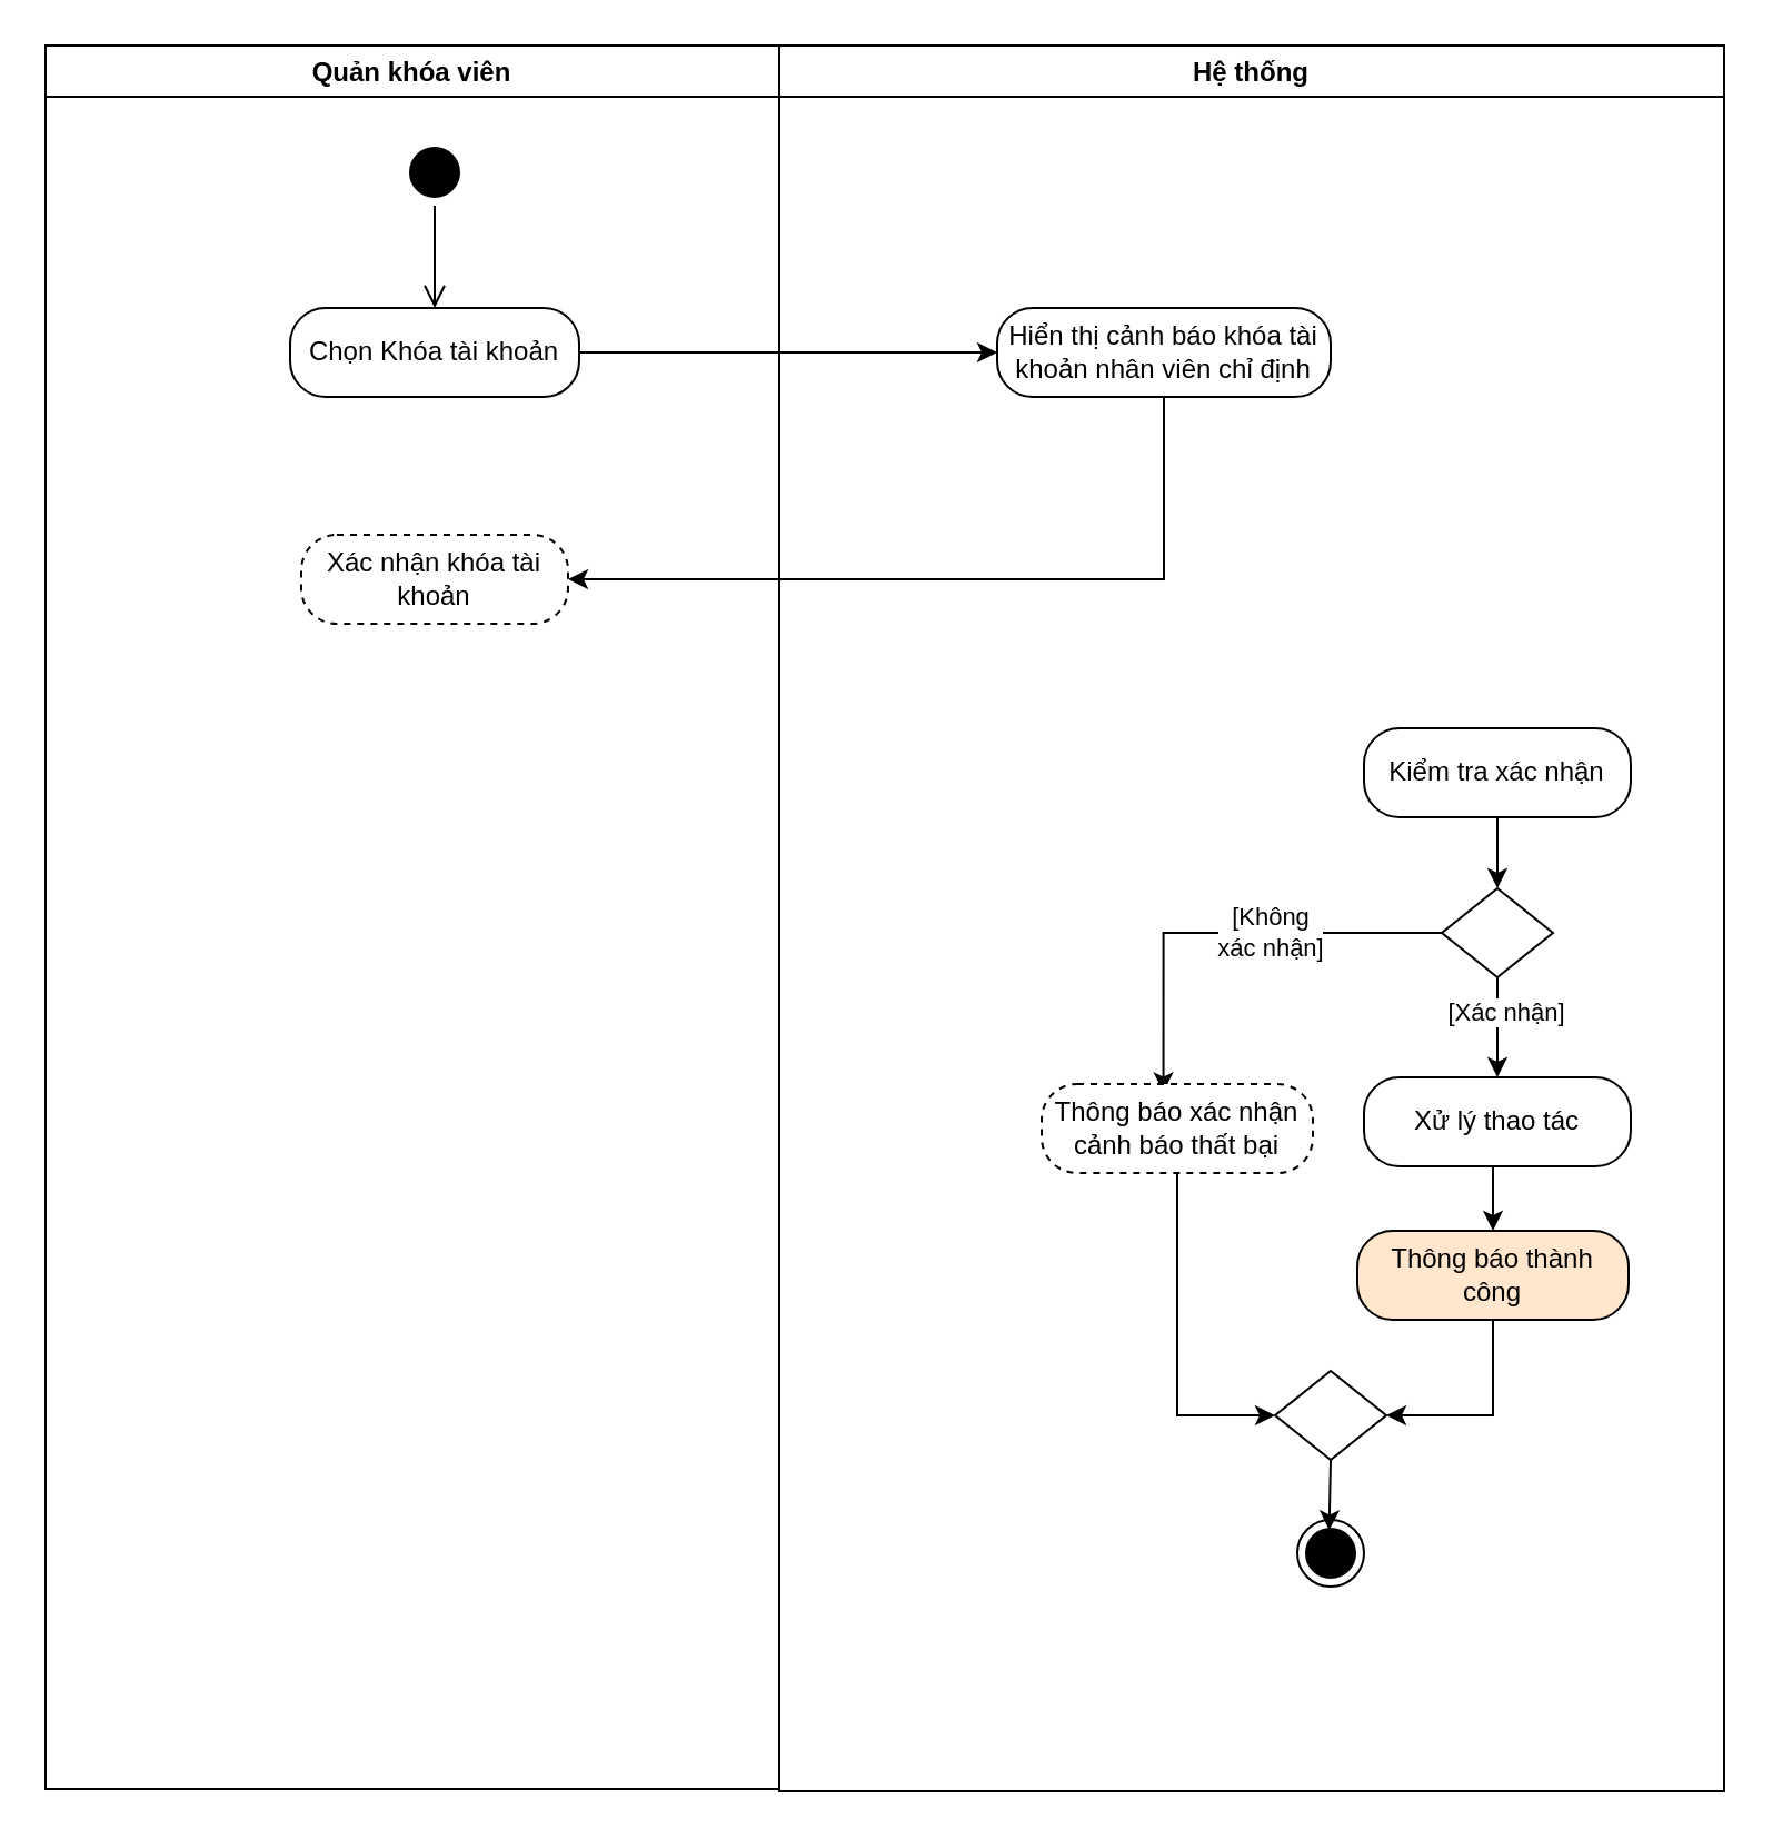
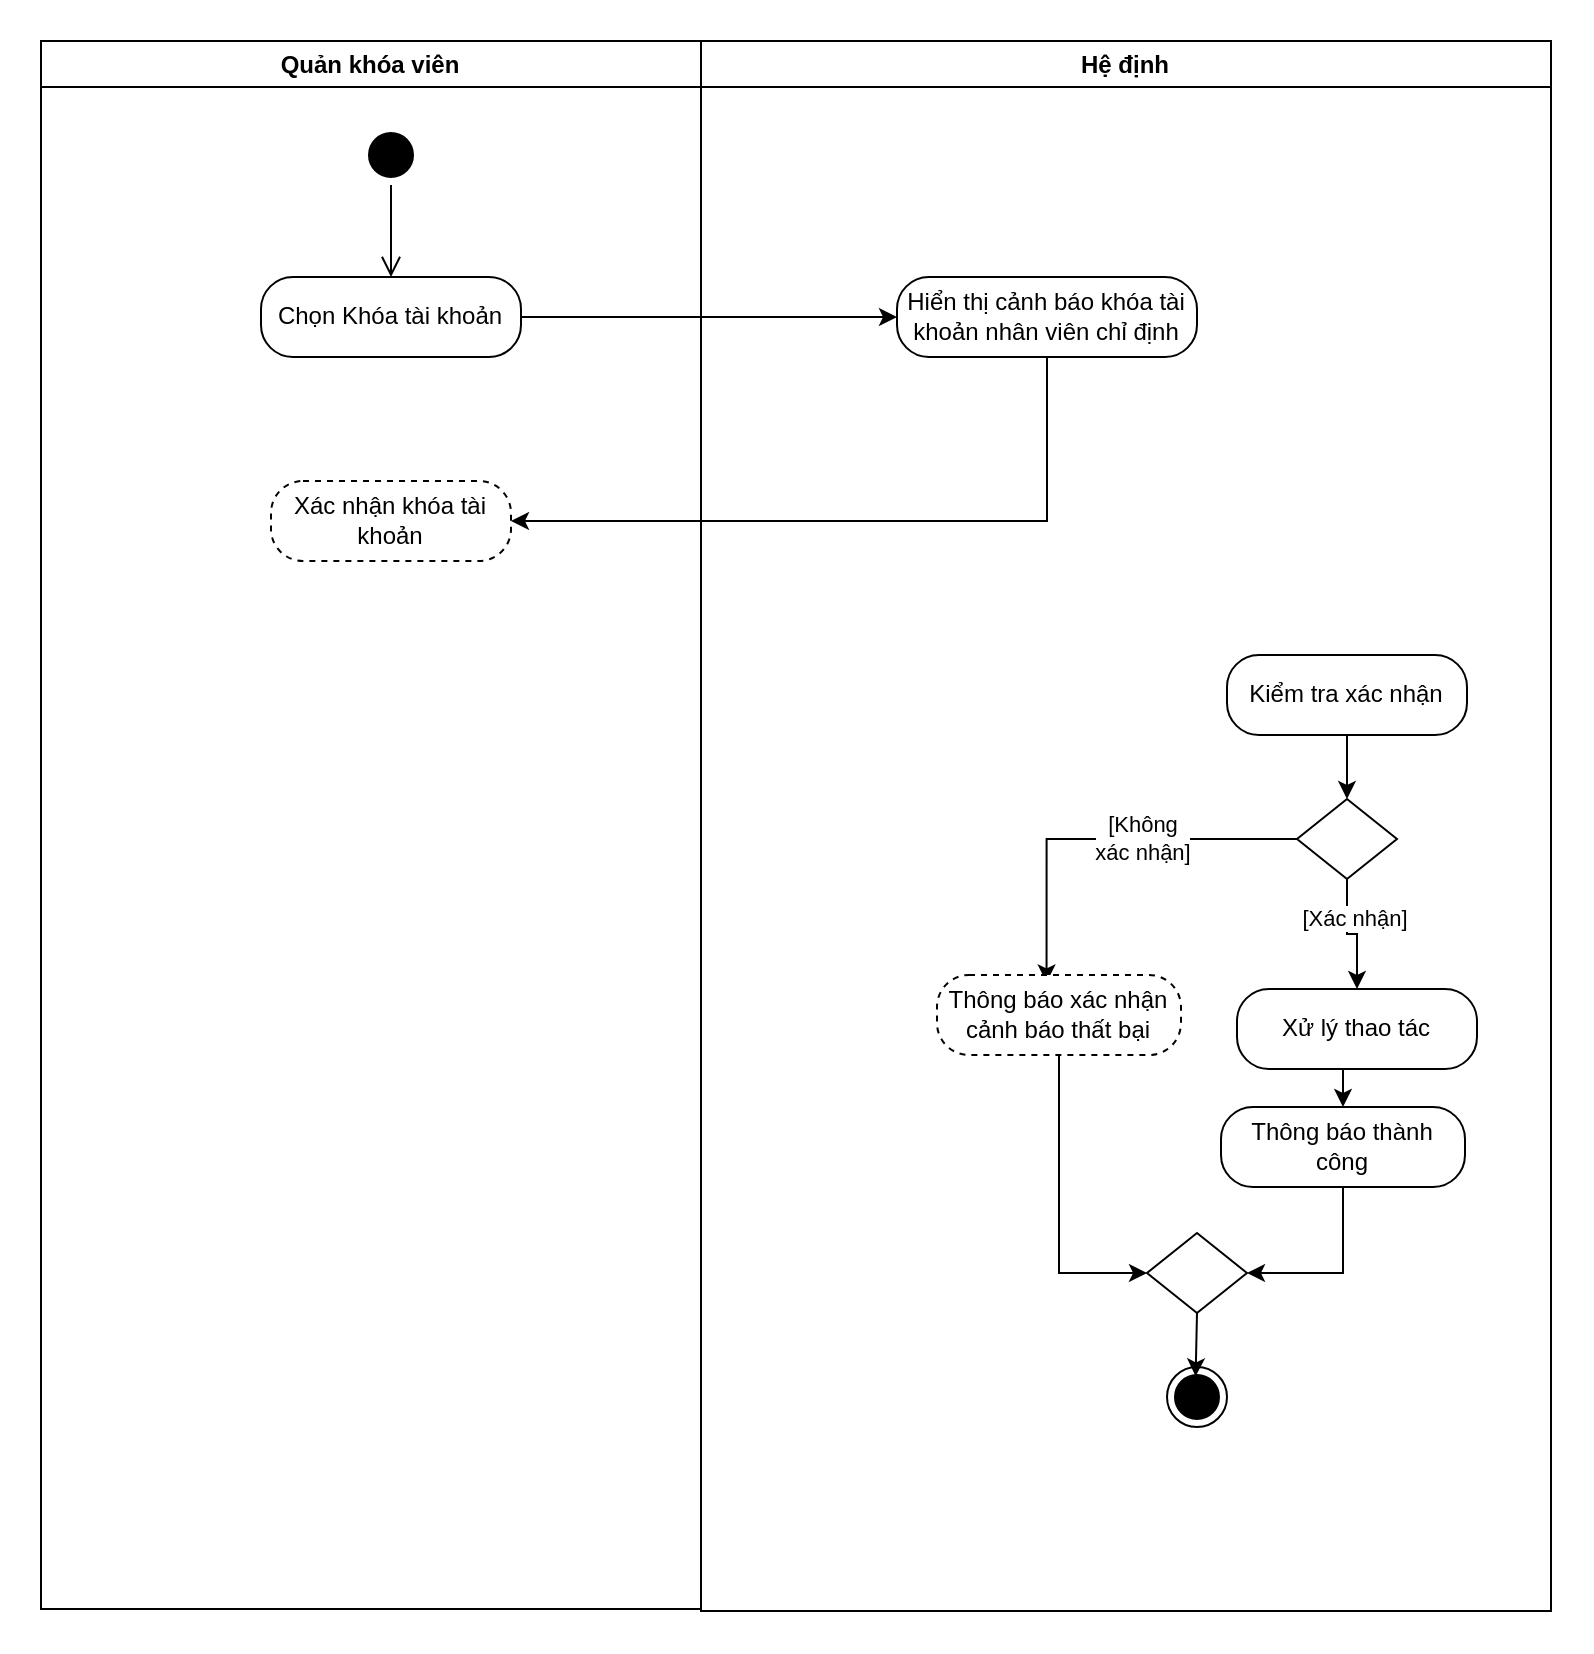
  <mxCell id="0" />
  <mxCell id="1" parent="0" />
- <mxCell id="2" value="Hệ thống" style="swimlane;startSize=23;" vertex="1" parent="1"><mxGeometry x="350" y="20" width="425" height="785" as="geometry" /></mxCell>
+ <mxCell id="2" value="Hệ định" style="swimlane;startSize=23;" vertex="1" parent="1"><mxGeometry x="350" y="20" width="425" height="785" as="geometry" /></mxCell>
  <mxCell id="3" value="Hiển thị cảnh báo khóa tài khoản nhân viên chỉ định" style="rounded=1;whiteSpace=wrap;html=1;arcSize=40;fontColor=#000000;fillColor=#FFFFFF;strokeColor=#000000;" vertex="1" parent="2"><mxGeometry x="98" y="118" width="150" height="40" as="geometry" /></mxCell>
  <mxCell id="4" style="edgeStyle=orthogonalEdgeStyle;rounded=0;orthogonalLoop=1;jettySize=auto;html=1;exitX=0.5;exitY=1;exitDx=0;exitDy=0;" edge="1" parent="2" source="8" target="11"><mxGeometry relative="1" as="geometry"><mxPoint x="445" y="810" as="targetPoint" /></mxGeometry></mxCell>
  <mxCell id="5" value="[Xác nhận]" style="edgeLabel;html=1;align=center;verticalAlign=middle;resizable=0;points=[];" vertex="1" connectable="0" parent="4"><mxGeometry x="-0.352" y="3" relative="1" as="geometry"><mxPoint as="offset" /></mxGeometry></mxCell>
  <mxCell id="6" style="edgeStyle=orthogonalEdgeStyle;rounded=0;orthogonalLoop=1;jettySize=auto;html=1;exitX=0;exitY=0.5;exitDx=0;exitDy=0;entryX=0.449;entryY=0.093;entryDx=0;entryDy=0;entryPerimeter=0;" edge="1" parent="2" source="8" target="17"><mxGeometry relative="1" as="geometry"><mxPoint x="174" y="461" as="targetPoint" /></mxGeometry></mxCell>
  <mxCell id="7" value="[Không&lt;div&gt;xác nhận]&lt;/div&gt;" style="edgeLabel;html=1;align=center;verticalAlign=middle;resizable=0;points=[];" vertex="1" connectable="0" parent="6"><mxGeometry x="-0.207" y="-1" relative="1" as="geometry"><mxPoint as="offset" /></mxGeometry></mxCell>
  <mxCell id="8" value="" style="rhombus;whiteSpace=wrap;html=1;" vertex="1" parent="2"><mxGeometry x="298" y="379" width="50" height="40" as="geometry" /></mxCell>
  <mxCell id="9" value="" style="ellipse;html=1;shape=endState;fillColor=#000000;strokeColor=#000000;" vertex="1" parent="2"><mxGeometry x="233" y="663" width="30" height="30" as="geometry" /></mxCell>
  <mxCell id="10" style="edgeStyle=orthogonalEdgeStyle;shape=connector;rounded=0;orthogonalLoop=1;jettySize=auto;html=1;exitX=0.5;exitY=1;exitDx=0;exitDy=0;entryX=0.5;entryY=0;entryDx=0;entryDy=0;strokeColor=default;align=center;verticalAlign=middle;fontFamily=Helvetica;fontSize=11;fontColor=default;labelBackgroundColor=default;startFill=0;endArrow=classic;endFill=1;" edge="1" parent="2" source="11" target="13"><mxGeometry relative="1" as="geometry"><mxPoint x="201" y="524" as="targetPoint" /></mxGeometry></mxCell>
- <mxCell id="11" value="Xử lý thao tác" style="rounded=1;whiteSpace=wrap;html=1;arcSize=40;fontColor=#000000;fillColor=#FFFFFF;strokeColor=#000000;" vertex="1" parent="2"><mxGeometry x="263" y="464" width="120" height="40" as="geometry" /></mxCell>
+ <mxCell id="11" value="Xử lý thao tác" style="rounded=1;whiteSpace=wrap;html=1;arcSize=40;fontColor=#000000;fillColor=#FFFFFF;strokeColor=#000000;" vertex="1" parent="2"><mxGeometry x="268" y="474" width="120" height="40" as="geometry" /></mxCell>
  <mxCell id="12" style="edgeStyle=orthogonalEdgeStyle;rounded=0;orthogonalLoop=1;jettySize=auto;html=1;exitX=0.5;exitY=1;exitDx=0;exitDy=0;entryX=1;entryY=0.5;entryDx=0;entryDy=0;" edge="1" parent="2" source="13" target="18"><mxGeometry relative="1" as="geometry" /></mxCell>
- <mxCell id="13" value="Thông báo thành công" style="rounded=1;whiteSpace=wrap;html=1;arcSize=40;fontColor=#000000;fillColor=#ffe6cc;strokeColor=#000000;" vertex="1" parent="2"><mxGeometry x="260" y="533" width="122" height="40" as="geometry" /></mxCell>
+ <mxCell id="13" value="Thông báo thành công" style="rounded=1;whiteSpace=wrap;html=1;arcSize=40;fontColor=#000000;fillColor=#FFFFFF;strokeColor=#000000;" vertex="1" parent="2"><mxGeometry x="260" y="533" width="122" height="40" as="geometry" /></mxCell>
  <mxCell id="14" style="edgeStyle=orthogonalEdgeStyle;rounded=0;orthogonalLoop=1;jettySize=auto;html=1;exitX=0.5;exitY=1;exitDx=0;exitDy=0;" edge="1" parent="2" source="15" target="8"><mxGeometry relative="1" as="geometry" /></mxCell>
  <mxCell id="15" value="Kiểm tra xác nhận" style="rounded=1;whiteSpace=wrap;html=1;arcSize=40;fontColor=#000000;fillColor=#FFFFFF;strokeColor=#000000;" vertex="1" parent="2"><mxGeometry x="263" y="307" width="120" height="40" as="geometry" /></mxCell>
  <mxCell id="16" style="edgeStyle=orthogonalEdgeStyle;rounded=0;orthogonalLoop=1;jettySize=auto;html=1;exitX=0.5;exitY=1;exitDx=0;exitDy=0;entryX=0;entryY=0.5;entryDx=0;entryDy=0;" edge="1" parent="2" source="17" target="18"><mxGeometry relative="1" as="geometry" /></mxCell>
  <mxCell id="17" value="Thông báo xác nhận cảnh báo thất bại" style="rounded=1;whiteSpace=wrap;html=1;arcSize=40;fontColor=#000000;fillColor=#FFFFFF;strokeColor=#000000;dashed=1;" vertex="1" parent="2"><mxGeometry x="118" y="467" width="122" height="40" as="geometry" /></mxCell>
  <mxCell id="18" value="" style="rhombus;whiteSpace=wrap;html=1;" vertex="1" parent="2"><mxGeometry x="223" y="596" width="50" height="40" as="geometry" /></mxCell>
  <mxCell id="19" style="edgeStyle=orthogonalEdgeStyle;rounded=0;orthogonalLoop=1;jettySize=auto;html=1;exitX=0.5;exitY=1;exitDx=0;exitDy=0;entryX=0.477;entryY=0.156;entryDx=0;entryDy=0;entryPerimeter=0;" edge="1" parent="2" source="18" target="9"><mxGeometry relative="1" as="geometry" /></mxCell>
  <mxCell id="20" value="Quản khóa viên" style="swimlane;startSize=23;" vertex="1" parent="1"><mxGeometry x="20" y="20" width="330" height="784" as="geometry" /></mxCell>
  <mxCell id="21" value="Chọn Khóa tài khoản" style="rounded=1;whiteSpace=wrap;html=1;arcSize=40;fontColor=#000000;fillColor=#FFFFFF;strokeColor=#000000;" vertex="1" parent="20"><mxGeometry x="110" y="118" width="130" height="40" as="geometry" /></mxCell>
  <mxCell id="22" value="" style="ellipse;html=1;shape=startState;fillColor=#000000;strokeColor=#000000;" vertex="1" parent="20"><mxGeometry x="160" y="42" width="30" height="30" as="geometry" /></mxCell>
  <mxCell id="23" value="" style="edgeStyle=orthogonalEdgeStyle;html=1;verticalAlign=bottom;endArrow=open;endSize=8;strokeColor=#000000;rounded=0;entryX=0.5;entryY=0;entryDx=0;entryDy=0;" edge="1" parent="20" source="22" target="21"><mxGeometry relative="1" as="geometry"><mxPoint x="90" y="130" as="targetPoint" /></mxGeometry></mxCell>
  <mxCell id="24" value="Xác nhận khóa tài khoản" style="rounded=1;whiteSpace=wrap;html=1;arcSize=40;fontColor=#000000;fillColor=#FFFFFF;strokeColor=#000000;dashed=1;" vertex="1" parent="20"><mxGeometry x="115" y="220" width="120" height="40" as="geometry" /></mxCell>
  <mxCell id="25" style="edgeStyle=orthogonalEdgeStyle;rounded=0;orthogonalLoop=1;jettySize=auto;html=1;exitX=1;exitY=0.5;exitDx=0;exitDy=0;" edge="1" parent="1" source="21" target="3"><mxGeometry relative="1" as="geometry" /></mxCell>
  <mxCell id="26" style="edgeStyle=orthogonalEdgeStyle;rounded=0;orthogonalLoop=1;jettySize=auto;html=1;exitX=0.5;exitY=1;exitDx=0;exitDy=0;entryX=1;entryY=0.5;entryDx=0;entryDy=0;" edge="1" parent="1" source="3" target="24"><mxGeometry relative="1" as="geometry" /></mxCell>
